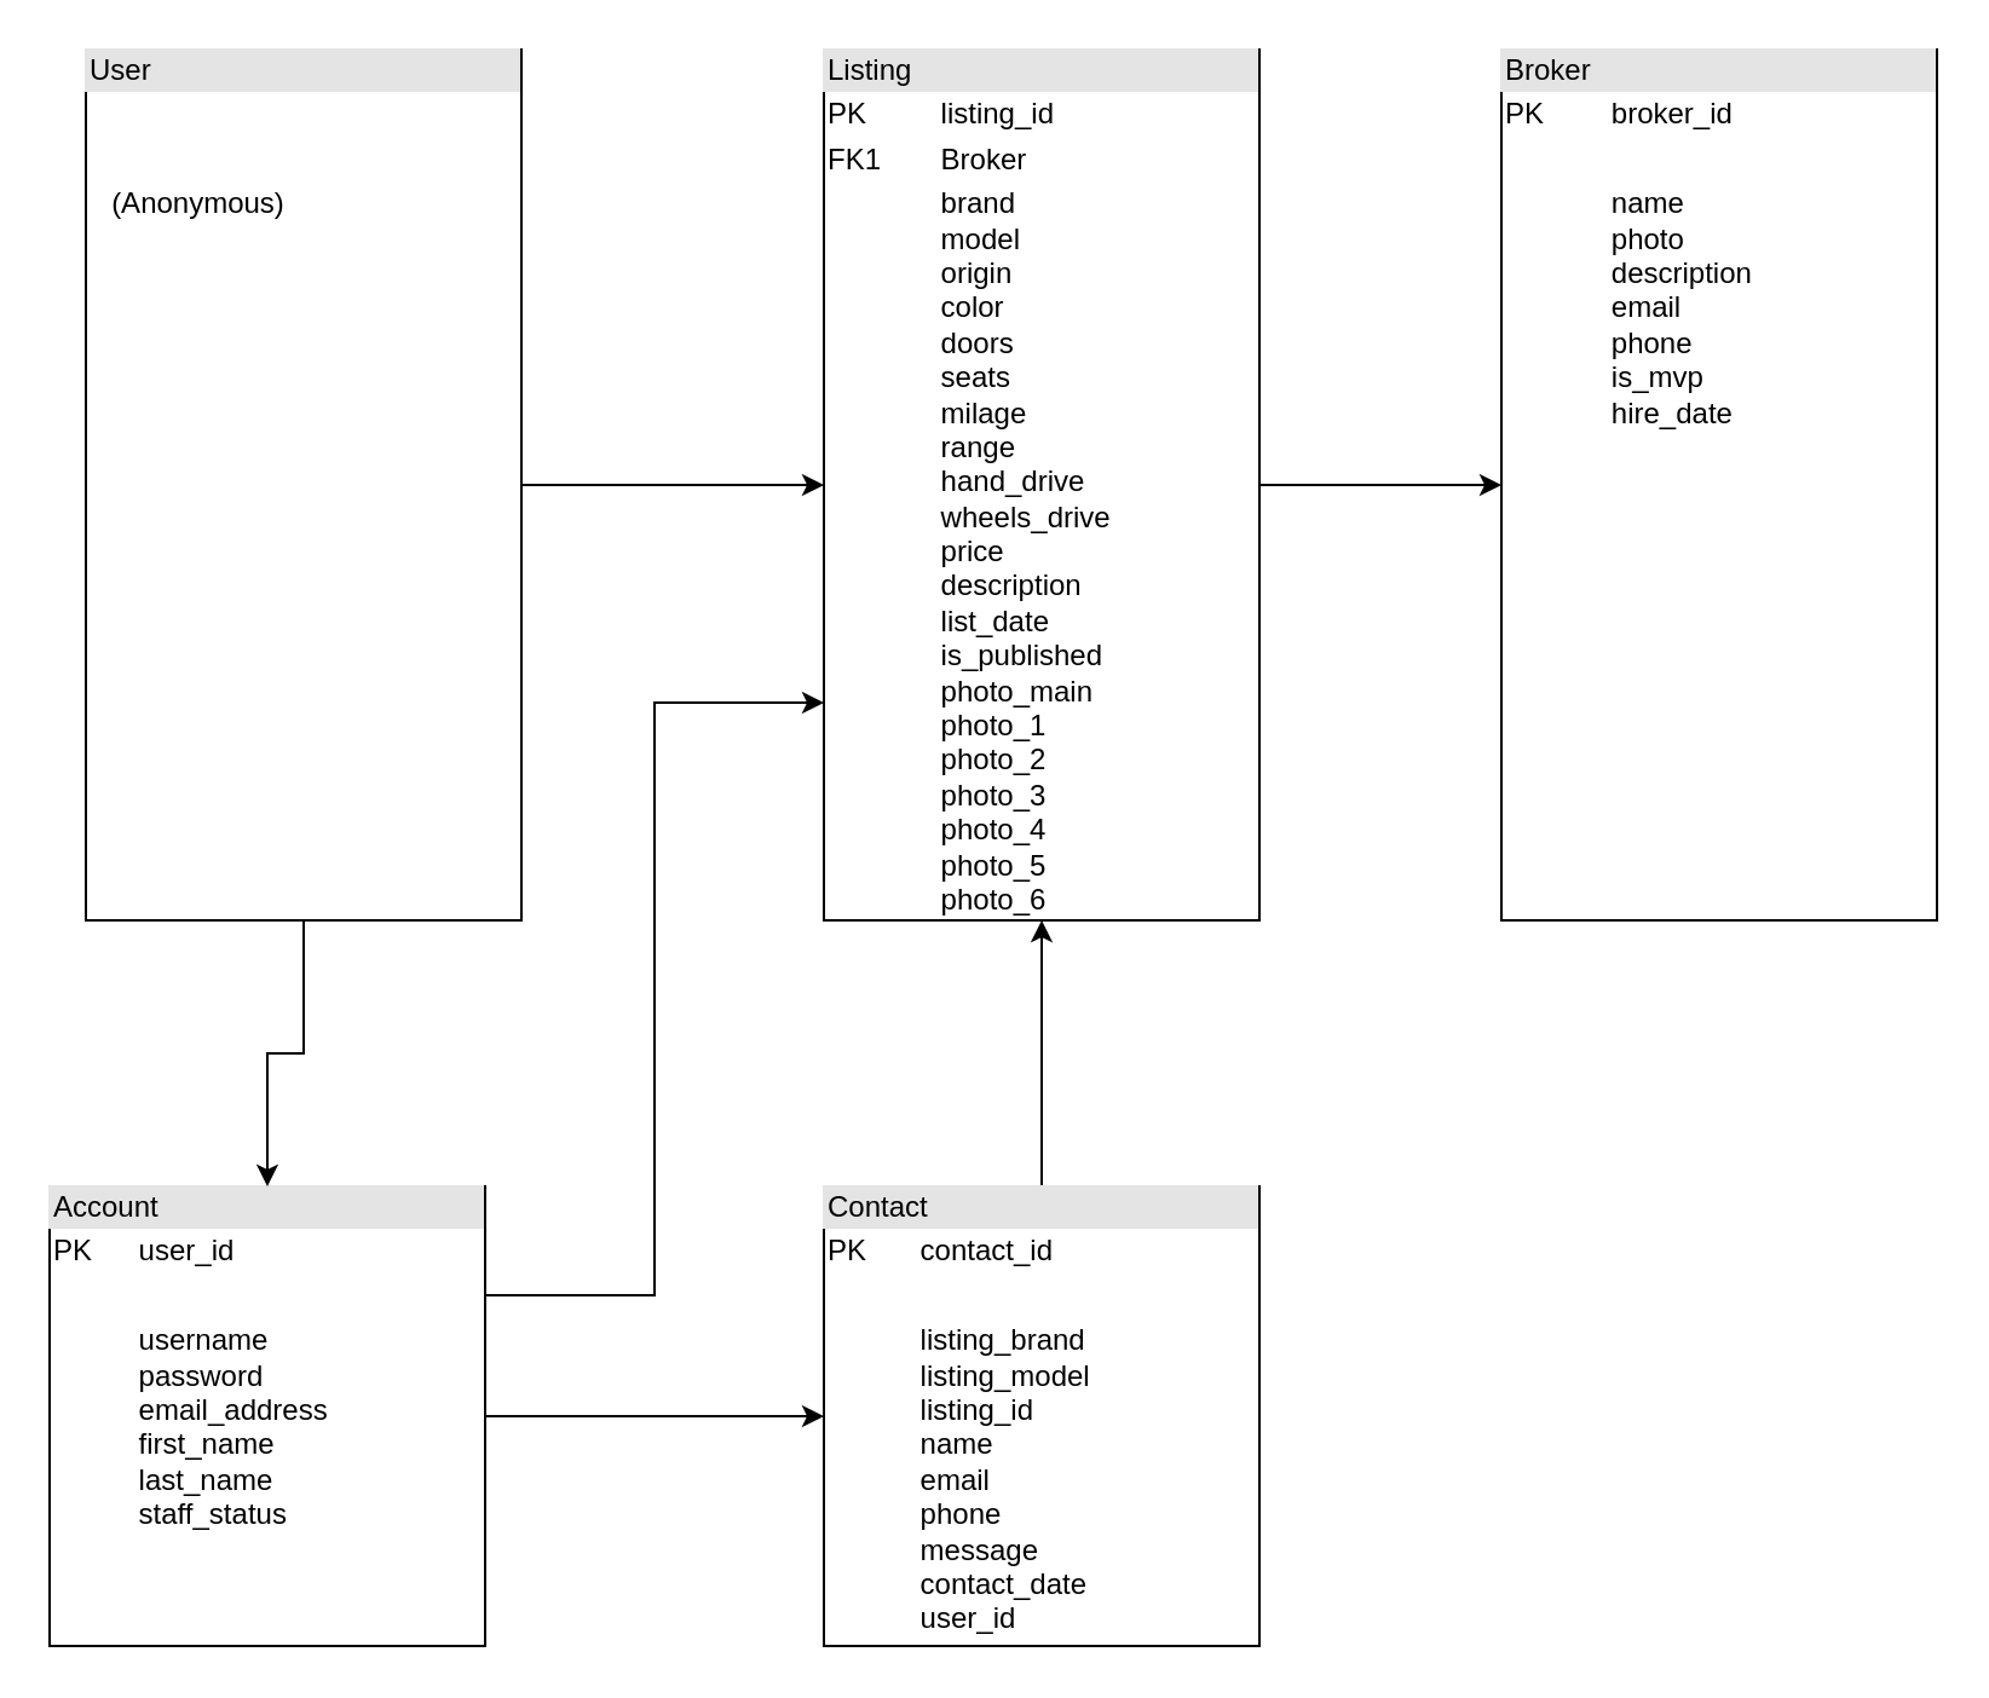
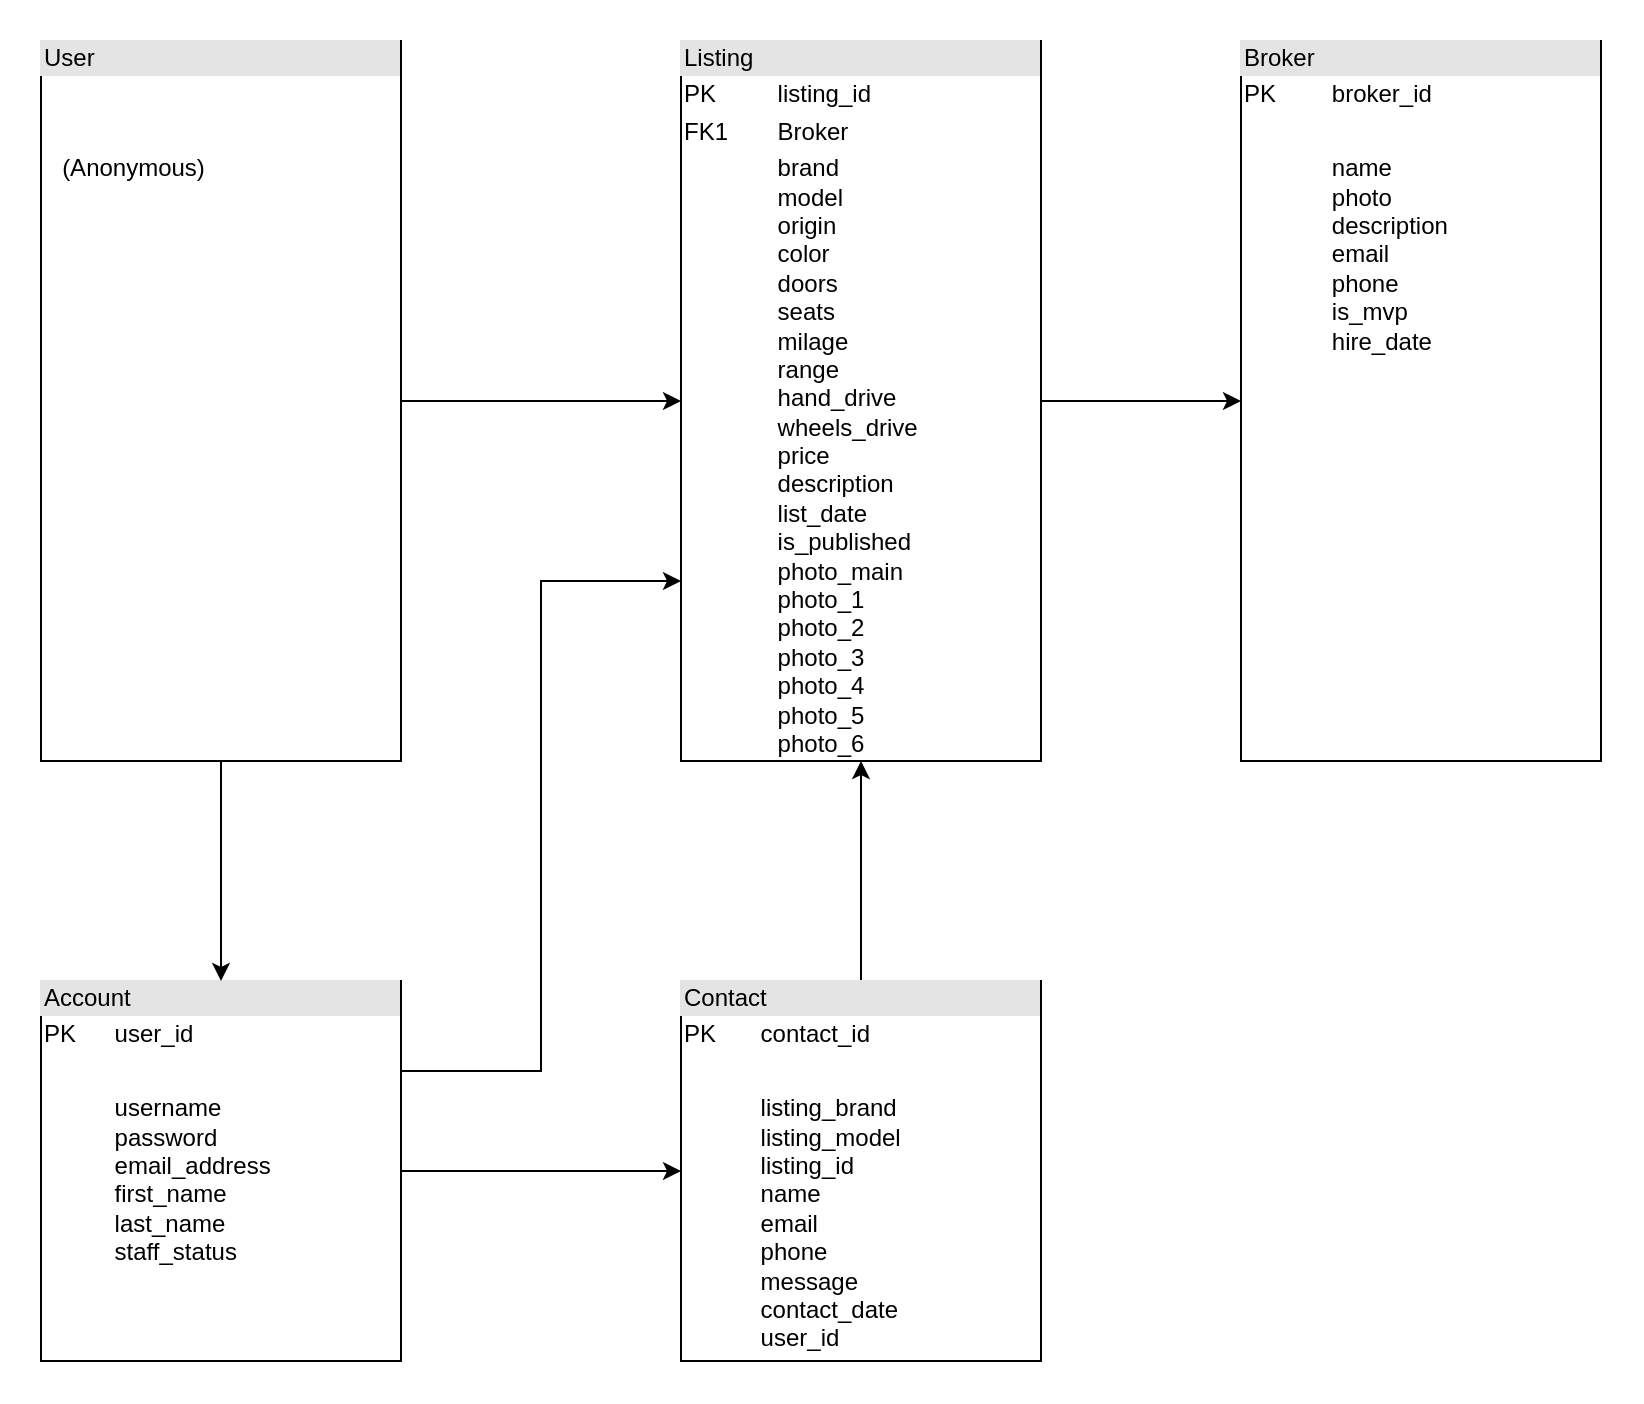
  <mxCell id="0" />
  <mxCell id="1" parent="0" />
  <mxCell id="2" style="edgeStyle=orthogonalEdgeStyle;rounded=0;orthogonalLoop=1;jettySize=auto;html=1;exitX=1;exitY=0.5;exitDx=0;exitDy=0;entryX=0;entryY=0.5;entryDx=0;entryDy=0;" parent="1" source="3" target="5" edge="1"><mxGeometry relative="1" as="geometry" /></mxCell>
- <mxCell id="3" value="&lt;div style=&quot;box-sizing:border-box;width:100%;background:#e4e4e4;padding:2px;&quot;&gt;User&lt;/div&gt;&lt;table style=&quot;width:100%;font-size:1em;&quot; cellpadding=&quot;2&quot; cellspacing=&quot;0&quot;&gt;&lt;tbody&gt;&lt;tr&gt;&lt;td&gt;&lt;br&gt;&lt;/td&gt;&lt;td&gt;&lt;br&gt;&lt;/td&gt;&lt;/tr&gt;&lt;tr&gt;&lt;td&gt;&lt;br&gt;&lt;/td&gt;&lt;td&gt;&lt;br&gt;&lt;/td&gt;&lt;/tr&gt;&lt;tr&gt;&lt;td&gt;&lt;/td&gt;&lt;td&gt;(Anonymous)&lt;/td&gt;&lt;/tr&gt;&lt;/tbody&gt;&lt;/table&gt;" style="verticalAlign=top;align=left;overflow=fill;html=1;whiteSpace=wrap;" parent="1" vertex="1"><mxGeometry x="35" y="20" width="180" height="360" as="geometry" /></mxCell>
+ <mxCell id="3" value="&lt;div style=&quot;box-sizing:border-box;width:100%;background:#e4e4e4;padding:2px;&quot;&gt;User&lt;/div&gt;&lt;table style=&quot;width:100%;font-size:1em;&quot; cellpadding=&quot;2&quot; cellspacing=&quot;0&quot;&gt;&lt;tbody&gt;&lt;tr&gt;&lt;td&gt;&lt;br&gt;&lt;/td&gt;&lt;td&gt;&lt;br&gt;&lt;/td&gt;&lt;/tr&gt;&lt;tr&gt;&lt;td&gt;&lt;br&gt;&lt;/td&gt;&lt;td&gt;&lt;br&gt;&lt;/td&gt;&lt;/tr&gt;&lt;tr&gt;&lt;td&gt;&lt;/td&gt;&lt;td&gt;(Anonymous)&lt;/td&gt;&lt;/tr&gt;&lt;/tbody&gt;&lt;/table&gt;" style="verticalAlign=top;align=left;overflow=fill;html=1;whiteSpace=wrap;" parent="1" vertex="1"><mxGeometry x="20" y="20" width="180" height="360" as="geometry" /></mxCell>
  <mxCell id="4" style="edgeStyle=orthogonalEdgeStyle;rounded=0;orthogonalLoop=1;jettySize=auto;html=1;entryX=0;entryY=0.5;entryDx=0;entryDy=0;" parent="1" source="5" target="8" edge="1"><mxGeometry relative="1" as="geometry" /></mxCell>
  <mxCell id="5" value="&lt;div style=&quot;box-sizing:border-box;width:100%;background:#e4e4e4;padding:2px;&quot;&gt;Listing&lt;/div&gt;&lt;table style=&quot;width:100%;font-size:1em;&quot; cellpadding=&quot;2&quot; cellspacing=&quot;0&quot;&gt;&lt;tbody&gt;&lt;tr&gt;&lt;td&gt;PK&lt;/td&gt;&lt;td&gt;listing_id&lt;/td&gt;&lt;/tr&gt;&lt;tr&gt;&lt;td&gt;FK1&lt;/td&gt;&lt;td&gt;Broker&lt;/td&gt;&lt;/tr&gt;&lt;tr&gt;&lt;td&gt;&lt;/td&gt;&lt;td&gt;brand&lt;br&gt;model&lt;br&gt;origin&lt;br&gt;color&lt;br&gt;doors&lt;br&gt;seats&lt;br&gt;milage&lt;br&gt;range&lt;br&gt;hand_drive&lt;br&gt;wheels_drive&lt;br&gt;price&lt;br&gt;description&lt;br&gt;list_date&lt;br&gt;is_published&lt;br&gt;photo_main&lt;br&gt;photo_1&lt;br&gt;photo_2&lt;br&gt;photo_3&lt;br&gt;photo_4&lt;br&gt;photo_5&lt;br&gt;photo_6&lt;/td&gt;&lt;/tr&gt;&lt;/tbody&gt;&lt;/table&gt;" style="verticalAlign=top;align=left;overflow=fill;html=1;whiteSpace=wrap;" parent="1" vertex="1"><mxGeometry x="340" y="20" width="180" height="360" as="geometry" /></mxCell>
  <mxCell id="6" style="edgeStyle=orthogonalEdgeStyle;rounded=0;orthogonalLoop=1;jettySize=auto;html=1;entryX=0.5;entryY=1;entryDx=0;entryDy=0;" parent="1" source="7" target="5" edge="1"><mxGeometry relative="1" as="geometry" /></mxCell>
  <mxCell id="7" value="&lt;div style=&quot;box-sizing:border-box;width:100%;background:#e4e4e4;padding:2px;&quot;&gt;Contact&lt;/div&gt;&lt;table style=&quot;width:100%;font-size:1em;&quot; cellpadding=&quot;2&quot; cellspacing=&quot;0&quot;&gt;&lt;tbody&gt;&lt;tr&gt;&lt;td&gt;PK&lt;/td&gt;&lt;td&gt;contact_id&lt;br&gt;&lt;/td&gt;&lt;/tr&gt;&lt;tr&gt;&lt;td&gt;&lt;br&gt;&lt;/td&gt;&lt;td&gt;&lt;br&gt;&lt;/td&gt;&lt;/tr&gt;&lt;tr&gt;&lt;td&gt;&lt;/td&gt;&lt;td&gt;listing_brand&lt;br&gt;listing_model&lt;br&gt;listing_id&lt;br&gt;name&lt;br&gt;email&lt;br&gt;phone&lt;br&gt;message&lt;br&gt;contact_date&lt;br&gt;user_id&lt;/td&gt;&lt;/tr&gt;&lt;/tbody&gt;&lt;/table&gt;" style="verticalAlign=top;align=left;overflow=fill;html=1;whiteSpace=wrap;" parent="1" vertex="1"><mxGeometry x="340" y="490" width="180" height="190" as="geometry" /></mxCell>
  <mxCell id="8" value="&lt;div style=&quot;box-sizing:border-box;width:100%;background:#e4e4e4;padding:2px;&quot;&gt;Broker&lt;/div&gt;&lt;table style=&quot;width:100%;font-size:1em;&quot; cellpadding=&quot;2&quot; cellspacing=&quot;0&quot;&gt;&lt;tbody&gt;&lt;tr&gt;&lt;td&gt;PK&lt;/td&gt;&lt;td&gt;broker_id&lt;/td&gt;&lt;/tr&gt;&lt;tr&gt;&lt;td&gt;&lt;br&gt;&lt;/td&gt;&lt;td&gt;&lt;br&gt;&lt;/td&gt;&lt;/tr&gt;&lt;tr&gt;&lt;td&gt;&lt;/td&gt;&lt;td&gt;name&lt;br&gt;photo&lt;br&gt;description&lt;br&gt;email&lt;br&gt;phone&lt;br&gt;is_mvp&lt;br&gt;hire_date&lt;/td&gt;&lt;/tr&gt;&lt;/tbody&gt;&lt;/table&gt;" style="verticalAlign=top;align=left;overflow=fill;html=1;whiteSpace=wrap;" parent="1" vertex="1"><mxGeometry x="620" y="20" width="180" height="360" as="geometry" /></mxCell>
  <mxCell id="9" value="&lt;div style=&quot;box-sizing:border-box;width:100%;background:#e4e4e4;padding:2px;&quot;&gt;Account&lt;/div&gt;&lt;table style=&quot;width:100%;font-size:1em;&quot; cellpadding=&quot;2&quot; cellspacing=&quot;0&quot;&gt;&lt;tbody&gt;&lt;tr&gt;&lt;td&gt;PK&lt;/td&gt;&lt;td&gt;user_id&lt;br&gt;&lt;/td&gt;&lt;/tr&gt;&lt;tr&gt;&lt;td&gt;&lt;br&gt;&lt;/td&gt;&lt;td&gt;&lt;br&gt;&lt;/td&gt;&lt;/tr&gt;&lt;tr&gt;&lt;td&gt;&lt;/td&gt;&lt;td&gt;username&lt;br&gt;password&lt;br&gt;email_address&lt;br&gt;first_name&lt;br&gt;last_name&lt;br&gt;staff_status&lt;/td&gt;&lt;/tr&gt;&lt;/tbody&gt;&lt;/table&gt;" style="verticalAlign=top;align=left;overflow=fill;html=1;whiteSpace=wrap;" parent="1" vertex="1"><mxGeometry x="20" y="490" width="180" height="190" as="geometry" /></mxCell>
  <mxCell id="10" style="edgeStyle=orthogonalEdgeStyle;rounded=0;orthogonalLoop=1;jettySize=auto;html=1;exitX=0.5;exitY=1;exitDx=0;exitDy=0;" parent="1" source="3" target="9" edge="1"><mxGeometry relative="1" as="geometry"><mxPoint x="110" y="420" as="sourcePoint" /><mxPoint x="240" y="360" as="targetPoint" /></mxGeometry></mxCell>
  <mxCell id="11" style="edgeStyle=orthogonalEdgeStyle;rounded=0;orthogonalLoop=1;jettySize=auto;html=1;entryX=0;entryY=0.5;entryDx=0;entryDy=0;" parent="1" target="7" edge="1"><mxGeometry relative="1" as="geometry"><mxPoint x="200" y="585" as="sourcePoint" /><mxPoint x="330" y="581" as="targetPoint" /><Array as="points"><mxPoint x="200" y="590" /><mxPoint x="200" y="585" /></Array></mxGeometry></mxCell>
  <mxCell id="12" style="edgeStyle=orthogonalEdgeStyle;rounded=0;orthogonalLoop=1;jettySize=auto;html=1;exitX=1;exitY=0.25;exitDx=0;exitDy=0;entryX=0;entryY=0.75;entryDx=0;entryDy=0;" parent="1" source="9" target="5" edge="1"><mxGeometry relative="1" as="geometry"><mxPoint x="210" y="590" as="sourcePoint" /><mxPoint x="330" y="300" as="targetPoint" /><Array as="points"><mxPoint x="270" y="535" /><mxPoint x="270" y="290" /></Array></mxGeometry></mxCell>
